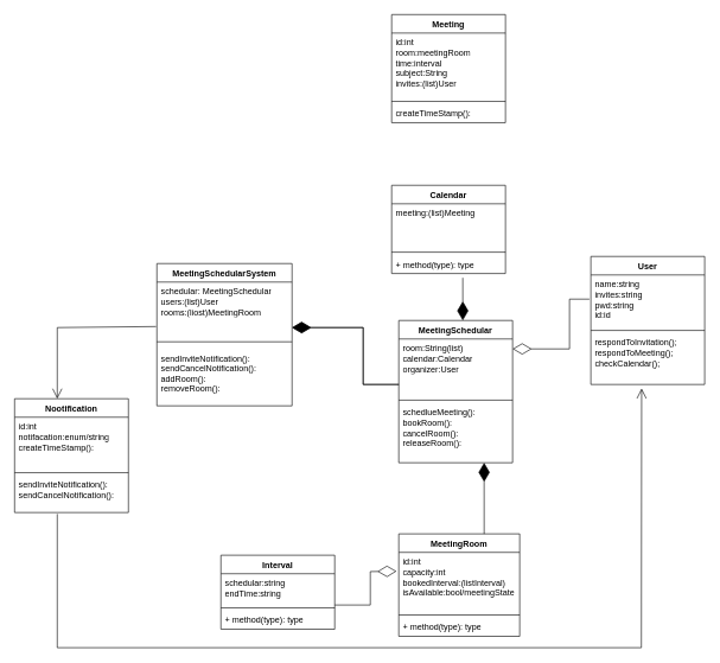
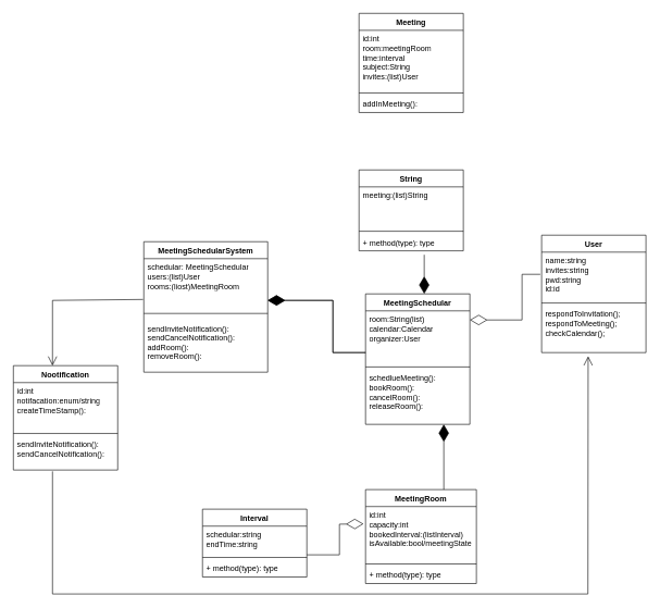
  <mxCell id="0" />
  <mxCell id="1" parent="0" />
  <mxCell id="2" value="User" style="swimlane;fontStyle=1;align=center;verticalAlign=top;childLayout=stackLayout;horizontal=1;startSize=26;horizontalStack=0;resizeParent=1;resizeParentMax=0;resizeLast=0;collapsible=1;marginBottom=0;whiteSpace=wrap;html=1;" vertex="1" parent="1"><mxGeometry x="830" y="360" width="160" height="180" as="geometry" /></mxCell>
  <mxCell id="3" value="name:string&lt;div&gt;invites:string&lt;/div&gt;&lt;div&gt;pwd:string&lt;/div&gt;&lt;div&gt;id:id&lt;/div&gt;" style="text;strokeColor=none;fillColor=none;align=left;verticalAlign=top;spacingLeft=4;spacingRight=4;overflow=hidden;rotatable=0;points=[[0,0.5],[1,0.5]];portConstraint=eastwest;whiteSpace=wrap;html=1;" vertex="1" parent="2"><mxGeometry y="26" width="160" height="74" as="geometry" /></mxCell>
  <mxCell id="4" value="" style="line;strokeWidth=1;fillColor=none;align=left;verticalAlign=middle;spacingTop=-1;spacingLeft=3;spacingRight=3;rotatable=0;labelPosition=right;points=[];portConstraint=eastwest;strokeColor=inherit;" vertex="1" parent="2"><mxGeometry y="100" width="160" height="8" as="geometry" /></mxCell>
  <mxCell id="5" value="respondToInvitation();&lt;div&gt;respondToMeeting();&lt;/div&gt;&lt;div&gt;checkCalendar();&lt;/div&gt;&lt;div&gt;&lt;br&gt;&lt;/div&gt;" style="text;strokeColor=none;fillColor=none;align=left;verticalAlign=top;spacingLeft=4;spacingRight=4;overflow=hidden;rotatable=0;points=[[0,0.5],[1,0.5]];portConstraint=eastwest;whiteSpace=wrap;html=1;" vertex="1" parent="2"><mxGeometry y="108" width="160" height="72" as="geometry" /></mxCell>
  <mxCell id="6" value="Interval" style="swimlane;fontStyle=1;align=center;verticalAlign=top;childLayout=stackLayout;horizontal=1;startSize=26;horizontalStack=0;resizeParent=1;resizeParentMax=0;resizeLast=0;collapsible=1;marginBottom=0;whiteSpace=wrap;html=1;" vertex="1" parent="1"><mxGeometry x="310" y="780" width="160" height="104" as="geometry" /></mxCell>
  <mxCell id="7" value="schedular:string&lt;div&gt;endTime:string&lt;/div&gt;" style="text;strokeColor=none;fillColor=none;align=left;verticalAlign=top;spacingLeft=4;spacingRight=4;overflow=hidden;rotatable=0;points=[[0,0.5],[1,0.5]];portConstraint=eastwest;whiteSpace=wrap;html=1;" vertex="1" parent="6"><mxGeometry y="26" width="160" height="44" as="geometry" /></mxCell>
  <mxCell id="8" value="" style="line;strokeWidth=1;fillColor=none;align=left;verticalAlign=middle;spacingTop=-1;spacingLeft=3;spacingRight=3;rotatable=0;labelPosition=right;points=[];portConstraint=eastwest;strokeColor=inherit;" vertex="1" parent="6"><mxGeometry y="70" width="160" height="8" as="geometry" /></mxCell>
  <mxCell id="9" value="+ method(type): type" style="text;strokeColor=none;fillColor=none;align=left;verticalAlign=top;spacingLeft=4;spacingRight=4;overflow=hidden;rotatable=0;points=[[0,0.5],[1,0.5]];portConstraint=eastwest;whiteSpace=wrap;html=1;" vertex="1" parent="6"><mxGeometry y="78" width="160" height="26" as="geometry" /></mxCell>
  <mxCell id="10" value="MeetingRoom" style="swimlane;fontStyle=1;align=center;verticalAlign=top;childLayout=stackLayout;horizontal=1;startSize=26;horizontalStack=0;resizeParent=1;resizeParentMax=0;resizeLast=0;collapsible=1;marginBottom=0;whiteSpace=wrap;html=1;" vertex="1" parent="1"><mxGeometry x="560" y="750" width="170" height="144" as="geometry" /></mxCell>
  <mxCell id="11" value="id:int&lt;div&gt;capacity:int&lt;/div&gt;&lt;div&gt;bookedInterval:(listInterval)&lt;/div&gt;&lt;div&gt;isAvailable:bool/meetingState&lt;/div&gt;" style="text;strokeColor=none;fillColor=none;align=left;verticalAlign=top;spacingLeft=4;spacingRight=4;overflow=hidden;rotatable=0;points=[[0,0.5],[1,0.5]];portConstraint=eastwest;whiteSpace=wrap;html=1;" vertex="1" parent="10"><mxGeometry y="26" width="170" height="84" as="geometry" /></mxCell>
  <mxCell id="12" value="" style="line;strokeWidth=1;fillColor=none;align=left;verticalAlign=middle;spacingTop=-1;spacingLeft=3;spacingRight=3;rotatable=0;labelPosition=right;points=[];portConstraint=eastwest;strokeColor=inherit;" vertex="1" parent="10"><mxGeometry y="110" width="170" height="8" as="geometry" /></mxCell>
  <mxCell id="13" value="+ method(type): type" style="text;strokeColor=none;fillColor=none;align=left;verticalAlign=top;spacingLeft=4;spacingRight=4;overflow=hidden;rotatable=0;points=[[0,0.5],[1,0.5]];portConstraint=eastwest;whiteSpace=wrap;html=1;" vertex="1" parent="10"><mxGeometry y="118" width="170" height="26" as="geometry" /></mxCell>
- <mxCell id="14" value="Calendar" style="swimlane;fontStyle=1;align=center;verticalAlign=top;childLayout=stackLayout;horizontal=1;startSize=26;horizontalStack=0;resizeParent=1;resizeParentMax=0;resizeLast=0;collapsible=1;marginBottom=0;whiteSpace=wrap;html=1;" vertex="1" parent="1"><mxGeometry x="550" y="260" width="160" height="124" as="geometry" /></mxCell>
- <mxCell id="15" value="meeting:(list)Meeting" style="text;strokeColor=none;fillColor=none;align=left;verticalAlign=top;spacingLeft=4;spacingRight=4;overflow=hidden;rotatable=0;points=[[0,0.5],[1,0.5]];portConstraint=eastwest;whiteSpace=wrap;html=1;" vertex="1" parent="14"><mxGeometry y="26" width="160" height="64" as="geometry" /></mxCell>
+ <mxCell id="14" value="String" style="swimlane;fontStyle=1;align=center;verticalAlign=top;childLayout=stackLayout;horizontal=1;startSize=26;horizontalStack=0;resizeParent=1;resizeParentMax=0;resizeLast=0;collapsible=1;marginBottom=0;whiteSpace=wrap;html=1;" vertex="1" parent="1"><mxGeometry x="550" y="260" width="160" height="124" as="geometry" /></mxCell>
+ <mxCell id="15" value="meeting:(list)String" style="text;strokeColor=none;fillColor=none;align=left;verticalAlign=top;spacingLeft=4;spacingRight=4;overflow=hidden;rotatable=0;points=[[0,0.5],[1,0.5]];portConstraint=eastwest;whiteSpace=wrap;html=1;" vertex="1" parent="14"><mxGeometry y="26" width="160" height="64" as="geometry" /></mxCell>
  <mxCell id="16" value="" style="line;strokeWidth=1;fillColor=none;align=left;verticalAlign=middle;spacingTop=-1;spacingLeft=3;spacingRight=3;rotatable=0;labelPosition=right;points=[];portConstraint=eastwest;strokeColor=inherit;" vertex="1" parent="14"><mxGeometry y="90" width="160" height="8" as="geometry" /></mxCell>
  <mxCell id="17" value="+ method(type): type" style="text;strokeColor=none;fillColor=none;align=left;verticalAlign=top;spacingLeft=4;spacingRight=4;overflow=hidden;rotatable=0;points=[[0,0.5],[1,0.5]];portConstraint=eastwest;whiteSpace=wrap;html=1;" vertex="1" parent="14"><mxGeometry y="98" width="160" height="26" as="geometry" /></mxCell>
  <mxCell id="18" value="Meeting" style="swimlane;fontStyle=1;align=center;verticalAlign=top;childLayout=stackLayout;horizontal=1;startSize=26;horizontalStack=0;resizeParent=1;resizeParentMax=0;resizeLast=0;collapsible=1;marginBottom=0;whiteSpace=wrap;html=1;" vertex="1" parent="1"><mxGeometry x="550" y="20" width="160" height="152" as="geometry" /></mxCell>
  <mxCell id="19" value="id:int&lt;div&gt;room:meetingRoom&lt;/div&gt;&lt;div&gt;time:interval&lt;/div&gt;&lt;div&gt;subject:String&lt;/div&gt;&lt;div&gt;invites:(list)User&lt;/div&gt;" style="text;strokeColor=none;fillColor=none;align=left;verticalAlign=top;spacingLeft=4;spacingRight=4;overflow=hidden;rotatable=0;points=[[0,0.5],[1,0.5]];portConstraint=eastwest;whiteSpace=wrap;html=1;" vertex="1" parent="18"><mxGeometry y="26" width="160" height="92" as="geometry" /></mxCell>
  <mxCell id="20" value="" style="line;strokeWidth=1;fillColor=none;align=left;verticalAlign=middle;spacingTop=-1;spacingLeft=3;spacingRight=3;rotatable=0;labelPosition=right;points=[];portConstraint=eastwest;strokeColor=inherit;" vertex="1" parent="18"><mxGeometry y="118" width="160" height="8" as="geometry" /></mxCell>
- <mxCell id="21" value="createTimeStamp():" style="text;strokeColor=none;fillColor=none;align=left;verticalAlign=top;spacingLeft=4;spacingRight=4;overflow=hidden;rotatable=0;points=[[0,0.5],[1,0.5]];portConstraint=eastwest;whiteSpace=wrap;html=1;" vertex="1" parent="18"><mxGeometry y="126" width="160" height="26" as="geometry" /></mxCell>
+ <mxCell id="21" value="addInMeeting():" style="text;strokeColor=none;fillColor=none;align=left;verticalAlign=top;spacingLeft=4;spacingRight=4;overflow=hidden;rotatable=0;points=[[0,0.5],[1,0.5]];portConstraint=eastwest;whiteSpace=wrap;html=1;" vertex="1" parent="18"><mxGeometry y="126" width="160" height="26" as="geometry" /></mxCell>
  <mxCell id="22" value="Nootification" style="swimlane;fontStyle=1;align=center;verticalAlign=top;childLayout=stackLayout;horizontal=1;startSize=26;horizontalStack=0;resizeParent=1;resizeParentMax=0;resizeLast=0;collapsible=1;marginBottom=0;whiteSpace=wrap;html=1;" vertex="1" parent="1"><mxGeometry x="20" y="560" width="160" height="160" as="geometry" /></mxCell>
  <mxCell id="23" value="id:int&lt;div&gt;notifacation:enum/string&lt;/div&gt;&lt;div&gt;createTimeStamp():&lt;/div&gt;" style="text;strokeColor=none;fillColor=none;align=left;verticalAlign=top;spacingLeft=4;spacingRight=4;overflow=hidden;rotatable=0;points=[[0,0.5],[1,0.5]];portConstraint=eastwest;whiteSpace=wrap;html=1;" vertex="1" parent="22"><mxGeometry y="26" width="160" height="74" as="geometry" /></mxCell>
  <mxCell id="24" value="" style="line;strokeWidth=1;fillColor=none;align=left;verticalAlign=middle;spacingTop=-1;spacingLeft=3;spacingRight=3;rotatable=0;labelPosition=right;points=[];portConstraint=eastwest;strokeColor=inherit;" vertex="1" parent="22"><mxGeometry y="100" width="160" height="8" as="geometry" /></mxCell>
  <mxCell id="25" value="sendInviteNotification():&lt;div&gt;sendCancelNotification():&lt;/div&gt;" style="text;strokeColor=none;fillColor=none;align=left;verticalAlign=top;spacingLeft=4;spacingRight=4;overflow=hidden;rotatable=0;points=[[0,0.5],[1,0.5]];portConstraint=eastwest;whiteSpace=wrap;html=1;" vertex="1" parent="22"><mxGeometry y="108" width="160" height="52" as="geometry" /></mxCell>
  <mxCell id="26" value="MeetingSchedular" style="swimlane;fontStyle=1;align=center;verticalAlign=top;childLayout=stackLayout;horizontal=1;startSize=26;horizontalStack=0;resizeParent=1;resizeParentMax=0;resizeLast=0;collapsible=1;marginBottom=0;whiteSpace=wrap;html=1;" vertex="1" parent="1"><mxGeometry x="560" y="450" width="160" height="200" as="geometry" /></mxCell>
  <mxCell id="27" value="" style="endArrow=diamondThin;endFill=0;endSize=24;html=1;rounded=0;" edge="1" parent="26"><mxGeometry width="160" relative="1" as="geometry"><mxPoint x="268" y="-30" as="sourcePoint" /><mxPoint x="160" y="40" as="targetPoint" /><Array as="points"><mxPoint x="240" y="-30" /><mxPoint x="240" y="40" /></Array></mxGeometry></mxCell>
  <mxCell id="28" value="room:String(list)&lt;div&gt;&lt;div&gt;calendar:Calendar&lt;/div&gt;&lt;/div&gt;&lt;div&gt;organizer:User&lt;/div&gt;" style="text;strokeColor=none;fillColor=none;align=left;verticalAlign=top;spacingLeft=4;spacingRight=4;overflow=hidden;rotatable=0;points=[[0,0.5],[1,0.5]];portConstraint=eastwest;whiteSpace=wrap;html=1;" vertex="1" parent="26"><mxGeometry y="26" width="160" height="82" as="geometry" /></mxCell>
  <mxCell id="29" value="" style="line;strokeWidth=1;fillColor=none;align=left;verticalAlign=middle;spacingTop=-1;spacingLeft=3;spacingRight=3;rotatable=0;labelPosition=right;points=[];portConstraint=eastwest;strokeColor=inherit;" vertex="1" parent="26"><mxGeometry y="108" width="160" height="8" as="geometry" /></mxCell>
  <mxCell id="30" value="schedlueMeeting():&lt;div&gt;bookRoom():&lt;/div&gt;&lt;div&gt;cancelRoom():&lt;/div&gt;&lt;div&gt;releaseRoom():&lt;/div&gt;" style="text;strokeColor=none;fillColor=none;align=left;verticalAlign=top;spacingLeft=4;spacingRight=4;overflow=hidden;rotatable=0;points=[[0,0.5],[1,0.5]];portConstraint=eastwest;whiteSpace=wrap;html=1;" vertex="1" parent="26"><mxGeometry y="116" width="160" height="84" as="geometry" /></mxCell>
  <mxCell id="31" value="MeetingSchedularSystem" style="swimlane;fontStyle=1;align=center;verticalAlign=top;childLayout=stackLayout;horizontal=1;startSize=26;horizontalStack=0;resizeParent=1;resizeParentMax=0;resizeLast=0;collapsible=1;marginBottom=0;whiteSpace=wrap;html=1;" vertex="1" parent="1"><mxGeometry x="220" y="370" width="190" height="200" as="geometry" /></mxCell>
  <mxCell id="32" value="schedular: MeetingSchedular&lt;div&gt;users:(list)User&lt;/div&gt;&lt;div&gt;rooms:(liost)MeetingRoom&lt;/div&gt;" style="text;strokeColor=none;fillColor=none;align=left;verticalAlign=top;spacingLeft=4;spacingRight=4;overflow=hidden;rotatable=0;points=[[0,0.5],[1,0.5]];portConstraint=eastwest;whiteSpace=wrap;html=1;" vertex="1" parent="31"><mxGeometry y="26" width="190" height="74" as="geometry" /></mxCell>
  <mxCell id="33" value="" style="line;strokeWidth=1;fillColor=none;align=left;verticalAlign=middle;spacingTop=-1;spacingLeft=3;spacingRight=3;rotatable=0;labelPosition=right;points=[];portConstraint=eastwest;strokeColor=inherit;" vertex="1" parent="31"><mxGeometry y="100" width="190" height="20" as="geometry" /></mxCell>
  <mxCell id="34" value="sendInviteNotification():&lt;div&gt;sendCancelNotification():&lt;/div&gt;&lt;div&gt;addRoom():&lt;/div&gt;&lt;div&gt;removeRoom():&lt;/div&gt;" style="text;strokeColor=none;fillColor=none;align=left;verticalAlign=top;spacingLeft=4;spacingRight=4;overflow=hidden;rotatable=0;points=[[0,0.5],[1,0.5]];portConstraint=eastwest;whiteSpace=wrap;html=1;" vertex="1" parent="31"><mxGeometry y="120" width="190" height="80" as="geometry" /></mxCell>
  <mxCell id="35" value="" style="endArrow=diamondThin;endFill=0;endSize=24;html=1;rounded=0;exitX=0;exitY=0.78;exitDx=0;exitDy=0;exitPerimeter=0;" edge="1" parent="1" source="28"><mxGeometry width="160" relative="1" as="geometry"><mxPoint x="550" y="530" as="sourcePoint" /><mxPoint x="410" y="460" as="targetPoint" /><Array as="points"><mxPoint x="510" y="540" /><mxPoint x="510" y="460" /></Array></mxGeometry></mxCell>
  <mxCell id="36" value="" style="endArrow=diamondThin;endFill=1;endSize=24;html=1;rounded=0;" edge="1" parent="1"><mxGeometry width="160" relative="1" as="geometry"><mxPoint x="650" y="390" as="sourcePoint" /><mxPoint x="650" y="450" as="targetPoint" /></mxGeometry></mxCell>
  <mxCell id="37" value="" style="endArrow=diamondThin;endFill=0;endSize=24;html=1;rounded=0;entryX=-0.018;entryY=0.316;entryDx=0;entryDy=0;entryPerimeter=0;" edge="1" parent="1" target="11"><mxGeometry width="160" relative="1" as="geometry"><mxPoint x="470" y="850" as="sourcePoint" /><mxPoint x="600" y="820" as="targetPoint" /><Array as="points"><mxPoint x="520" y="850" /><mxPoint x="520" y="803" /></Array></mxGeometry></mxCell>
  <mxCell id="38" value="" style="endArrow=diamondThin;endFill=1;endSize=24;html=1;rounded=0;exitX=0.706;exitY=0;exitDx=0;exitDy=0;exitPerimeter=0;" edge="1" parent="1" source="10"><mxGeometry width="160" relative="1" as="geometry"><mxPoint x="520" y="660" as="sourcePoint" /><mxPoint x="680" y="650" as="targetPoint" /></mxGeometry></mxCell>
  <mxCell id="39" value="" style="endArrow=diamondThin;endFill=1;endSize=24;html=1;rounded=0;" edge="1" parent="1"><mxGeometry width="160" relative="1" as="geometry"><mxPoint x="560" y="540" as="sourcePoint" /><mxPoint x="410" y="460" as="targetPoint" /><Array as="points"><mxPoint x="510" y="540" /><mxPoint x="510" y="460" /></Array></mxGeometry></mxCell>
  <mxCell id="40" value="" style="endArrow=open;endFill=1;endSize=12;html=1;rounded=0;exitX=-0.006;exitY=0.845;exitDx=0;exitDy=0;exitPerimeter=0;" edge="1" parent="1" source="32"><mxGeometry width="160" relative="1" as="geometry"><mxPoint x="190" y="460" as="sourcePoint" /><mxPoint x="80" y="560" as="targetPoint" /><Array as="points"><mxPoint x="80" y="460" /></Array></mxGeometry></mxCell>
  <mxCell id="41" value="" style="endArrow=open;endFill=1;endSize=12;html=1;rounded=0;entryX=0.446;entryY=1.077;entryDx=0;entryDy=0;entryPerimeter=0;" edge="1" parent="1" target="5"><mxGeometry width="160" relative="1" as="geometry"><mxPoint x="80" y="722" as="sourcePoint" /><mxPoint x="961.143" y="910" as="targetPoint" /><Array as="points"><mxPoint x="80" y="910" /><mxPoint x="901" y="910" /></Array></mxGeometry></mxCell>
